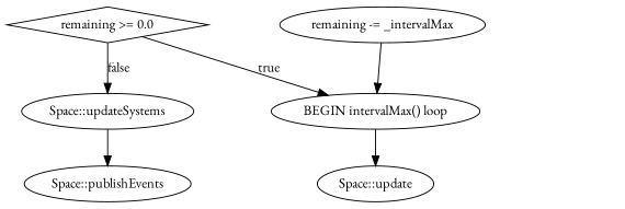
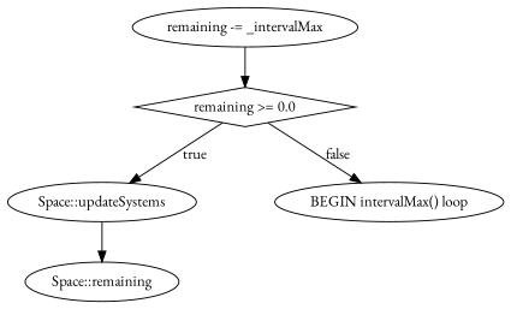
  digraph {
    fixedsize=false
    fontname="EB Garamond"
    nodesep=1
    node [fontname="EB Garamond"]
    edge [fontname="EB Garamond"]
-   "Space::update" [fixedsize=false]
    "Space::updateSystems" [fixedsize=false]
-   "Space::publishEvents" [fixedsize=false]
+   "Space::publishEvents" [fixedsize=false label="Space::remaining"]
    "remaining >= 0.0" [shape=diamond]
    n5 [label="BEGIN intervalMax() loop"]
    "remaining -= _intervalMax"
    rank1 [style=invisible]
    rank2 [style=invisible]
    subgraph sub_1 {
-     "Space::update"
      "Space::updateSystems"
      "Space::publishEvents"
    }
    subgraph sub_2 {
      "remaining >= 0.0"
    }
    "Space::updateSystems" -> "Space::publishEvents"
-   "remaining >= 0.0" -> "Space::updateSystems" [label=false]
-   "remaining >= 0.0" -> n5 [label=true]
-   n5 -> "Space::update"
-   "remaining -= _intervalMax" -> n5
+   "remaining >= 0.0" -> "Space::updateSystems" [label=true]
+   "remaining >= 0.0" -> n5 [label=false]
+   "remaining -= _intervalMax" -> "remaining >= 0.0"
    rank1 -> rank2 [color=white]
  }
